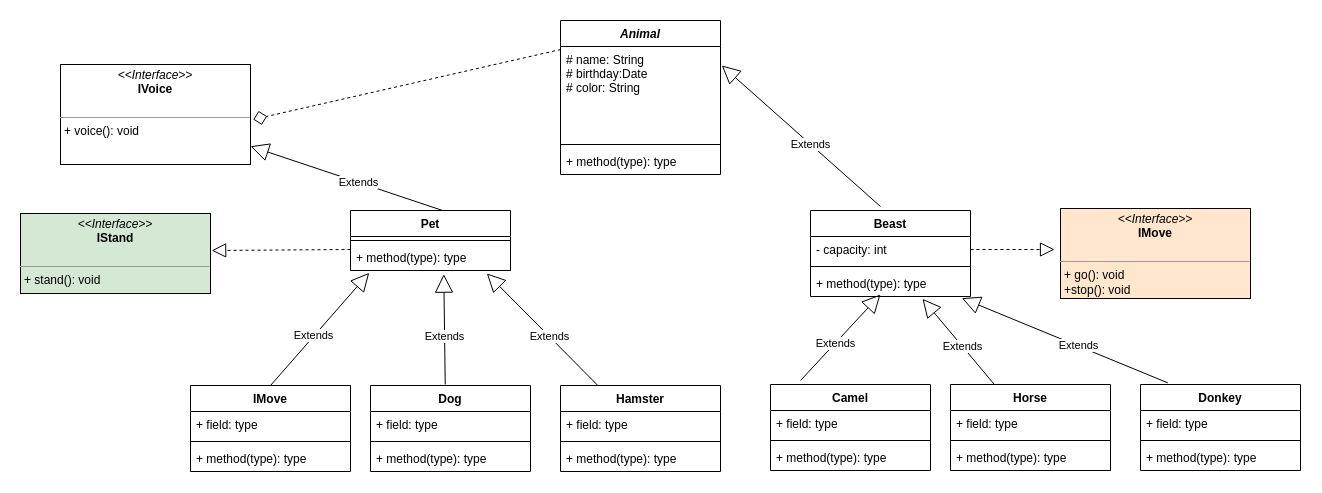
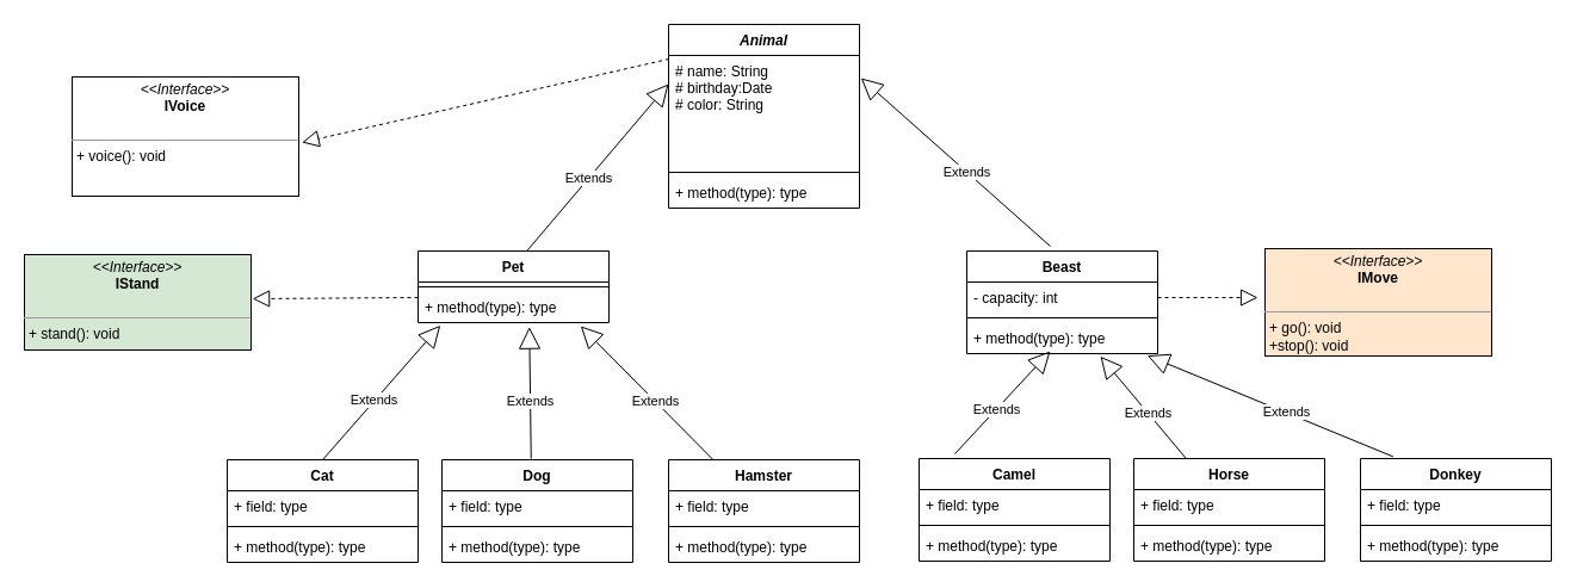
  <mxCell id="0" />
  <mxCell id="1" parent="0" />
  <mxCell id="2" value="Animal" style="swimlane;fontStyle=3;align=center;verticalAlign=top;childLayout=stackLayout;horizontal=1;startSize=26;horizontalStack=0;resizeParent=1;resizeParentMax=0;resizeLast=0;collapsible=1;marginBottom=0;" parent="1" vertex="1"><mxGeometry x="560" y="20" width="160" height="154" as="geometry" /></mxCell>
  <mxCell id="3" value="# name: String&#10;# birthday:Date&#10;# color: String" style="text;strokeColor=none;fillColor=none;align=left;verticalAlign=top;spacingLeft=4;spacingRight=4;overflow=hidden;rotatable=0;points=[[0,0.5],[1,0.5]];portConstraint=eastwest;" parent="2" vertex="1"><mxGeometry y="26" width="160" height="94" as="geometry" /></mxCell>
  <mxCell id="4" value="" style="line;strokeWidth=1;fillColor=none;align=left;verticalAlign=middle;spacingTop=-1;spacingLeft=3;spacingRight=3;rotatable=0;labelPosition=right;points=[];portConstraint=eastwest;" parent="2" vertex="1"><mxGeometry y="120" width="160" height="8" as="geometry" /></mxCell>
  <mxCell id="5" value="+ method(type): type" style="text;strokeColor=none;fillColor=none;align=left;verticalAlign=top;spacingLeft=4;spacingRight=4;overflow=hidden;rotatable=0;points=[[0,0.5],[1,0.5]];portConstraint=eastwest;" parent="2" vertex="1"><mxGeometry y="128" width="160" height="26" as="geometry" /></mxCell>
  <mxCell id="6" value="Pet" style="swimlane;fontStyle=1;align=center;verticalAlign=top;childLayout=stackLayout;horizontal=1;startSize=26;horizontalStack=0;resizeParent=1;resizeParentMax=0;resizeLast=0;collapsible=1;marginBottom=0;" parent="1" vertex="1"><mxGeometry x="350" y="210" width="160" height="60" as="geometry" /></mxCell>
  <mxCell id="7" value="" style="line;strokeWidth=1;fillColor=none;align=left;verticalAlign=middle;spacingTop=-1;spacingLeft=3;spacingRight=3;rotatable=0;labelPosition=right;points=[];portConstraint=eastwest;" parent="6" vertex="1"><mxGeometry y="26" width="160" height="8" as="geometry" /></mxCell>
  <mxCell id="8" value="+ method(type): type" style="text;strokeColor=none;fillColor=none;align=left;verticalAlign=top;spacingLeft=4;spacingRight=4;overflow=hidden;rotatable=0;points=[[0,0.5],[1,0.5]];portConstraint=eastwest;" parent="6" vertex="1"><mxGeometry y="34" width="160" height="26" as="geometry" /></mxCell>
  <mxCell id="9" value="Beast" style="swimlane;fontStyle=1;align=center;verticalAlign=top;childLayout=stackLayout;horizontal=1;startSize=26;horizontalStack=0;resizeParent=1;resizeParentMax=0;resizeLast=0;collapsible=1;marginBottom=0;" parent="1" vertex="1"><mxGeometry x="810" y="210" width="160" height="86" as="geometry" /></mxCell>
  <mxCell id="10" value="- capacity: int" style="text;strokeColor=none;fillColor=none;align=left;verticalAlign=top;spacingLeft=4;spacingRight=4;overflow=hidden;rotatable=0;points=[[0,0.5],[1,0.5]];portConstraint=eastwest;" parent="9" vertex="1"><mxGeometry y="26" width="160" height="26" as="geometry" /></mxCell>
  <mxCell id="11" value="" style="line;strokeWidth=1;fillColor=none;align=left;verticalAlign=middle;spacingTop=-1;spacingLeft=3;spacingRight=3;rotatable=0;labelPosition=right;points=[];portConstraint=eastwest;" parent="9" vertex="1"><mxGeometry y="52" width="160" height="8" as="geometry" /></mxCell>
  <mxCell id="12" value="+ method(type): type" style="text;strokeColor=none;fillColor=none;align=left;verticalAlign=top;spacingLeft=4;spacingRight=4;overflow=hidden;rotatable=0;points=[[0,0.5],[1,0.5]];portConstraint=eastwest;" parent="9" vertex="1"><mxGeometry y="60" width="160" height="26" as="geometry" /></mxCell>
- <mxCell id="13" value="IMove" style="swimlane;fontStyle=1;align=center;verticalAlign=top;childLayout=stackLayout;horizontal=1;startSize=26;horizontalStack=0;resizeParent=1;resizeParentMax=0;resizeLast=0;collapsible=1;marginBottom=0;" parent="1" vertex="1"><mxGeometry x="190" y="385" width="160" height="86" as="geometry" /></mxCell>
+ <mxCell id="13" value="Cat" style="swimlane;fontStyle=1;align=center;verticalAlign=top;childLayout=stackLayout;horizontal=1;startSize=26;horizontalStack=0;resizeParent=1;resizeParentMax=0;resizeLast=0;collapsible=1;marginBottom=0;" parent="1" vertex="1"><mxGeometry x="190" y="385" width="160" height="86" as="geometry" /></mxCell>
  <mxCell id="14" value="+ field: type" style="text;strokeColor=none;fillColor=none;align=left;verticalAlign=top;spacingLeft=4;spacingRight=4;overflow=hidden;rotatable=0;points=[[0,0.5],[1,0.5]];portConstraint=eastwest;" parent="13" vertex="1"><mxGeometry y="26" width="160" height="26" as="geometry" /></mxCell>
  <mxCell id="15" value="" style="line;strokeWidth=1;fillColor=none;align=left;verticalAlign=middle;spacingTop=-1;spacingLeft=3;spacingRight=3;rotatable=0;labelPosition=right;points=[];portConstraint=eastwest;" parent="13" vertex="1"><mxGeometry y="52" width="160" height="8" as="geometry" /></mxCell>
  <mxCell id="16" value="+ method(type): type" style="text;strokeColor=none;fillColor=none;align=left;verticalAlign=top;spacingLeft=4;spacingRight=4;overflow=hidden;rotatable=0;points=[[0,0.5],[1,0.5]];portConstraint=eastwest;" parent="13" vertex="1"><mxGeometry y="60" width="160" height="26" as="geometry" /></mxCell>
  <mxCell id="17" value="Dog" style="swimlane;fontStyle=1;align=center;verticalAlign=top;childLayout=stackLayout;horizontal=1;startSize=26;horizontalStack=0;resizeParent=1;resizeParentMax=0;resizeLast=0;collapsible=1;marginBottom=0;" parent="1" vertex="1"><mxGeometry x="370" y="385" width="160" height="86" as="geometry" /></mxCell>
  <mxCell id="18" value="+ field: type" style="text;strokeColor=none;fillColor=none;align=left;verticalAlign=top;spacingLeft=4;spacingRight=4;overflow=hidden;rotatable=0;points=[[0,0.5],[1,0.5]];portConstraint=eastwest;" parent="17" vertex="1"><mxGeometry y="26" width="160" height="26" as="geometry" /></mxCell>
  <mxCell id="19" value="" style="line;strokeWidth=1;fillColor=none;align=left;verticalAlign=middle;spacingTop=-1;spacingLeft=3;spacingRight=3;rotatable=0;labelPosition=right;points=[];portConstraint=eastwest;" parent="17" vertex="1"><mxGeometry y="52" width="160" height="8" as="geometry" /></mxCell>
  <mxCell id="20" value="+ method(type): type" style="text;strokeColor=none;fillColor=none;align=left;verticalAlign=top;spacingLeft=4;spacingRight=4;overflow=hidden;rotatable=0;points=[[0,0.5],[1,0.5]];portConstraint=eastwest;" parent="17" vertex="1"><mxGeometry y="60" width="160" height="26" as="geometry" /></mxCell>
  <mxCell id="21" value="Hamster" style="swimlane;fontStyle=1;align=center;verticalAlign=top;childLayout=stackLayout;horizontal=1;startSize=26;horizontalStack=0;resizeParent=1;resizeParentMax=0;resizeLast=0;collapsible=1;marginBottom=0;" parent="1" vertex="1"><mxGeometry x="560" y="385" width="160" height="86" as="geometry" /></mxCell>
  <mxCell id="22" value="+ field: type" style="text;strokeColor=none;fillColor=none;align=left;verticalAlign=top;spacingLeft=4;spacingRight=4;overflow=hidden;rotatable=0;points=[[0,0.5],[1,0.5]];portConstraint=eastwest;" parent="21" vertex="1"><mxGeometry y="26" width="160" height="26" as="geometry" /></mxCell>
  <mxCell id="23" value="" style="line;strokeWidth=1;fillColor=none;align=left;verticalAlign=middle;spacingTop=-1;spacingLeft=3;spacingRight=3;rotatable=0;labelPosition=right;points=[];portConstraint=eastwest;" parent="21" vertex="1"><mxGeometry y="52" width="160" height="8" as="geometry" /></mxCell>
  <mxCell id="24" value="+ method(type): type" style="text;strokeColor=none;fillColor=none;align=left;verticalAlign=top;spacingLeft=4;spacingRight=4;overflow=hidden;rotatable=0;points=[[0,0.5],[1,0.5]];portConstraint=eastwest;" parent="21" vertex="1"><mxGeometry y="60" width="160" height="26" as="geometry" /></mxCell>
  <mxCell id="25" value="Camel" style="swimlane;fontStyle=1;align=center;verticalAlign=top;childLayout=stackLayout;horizontal=1;startSize=26;horizontalStack=0;resizeParent=1;resizeParentMax=0;resizeLast=0;collapsible=1;marginBottom=0;" parent="1" vertex="1"><mxGeometry x="770" y="384" width="160" height="86" as="geometry" /></mxCell>
  <mxCell id="26" value="+ field: type" style="text;strokeColor=none;fillColor=none;align=left;verticalAlign=top;spacingLeft=4;spacingRight=4;overflow=hidden;rotatable=0;points=[[0,0.5],[1,0.5]];portConstraint=eastwest;" parent="25" vertex="1"><mxGeometry y="26" width="160" height="26" as="geometry" /></mxCell>
  <mxCell id="27" value="" style="line;strokeWidth=1;fillColor=none;align=left;verticalAlign=middle;spacingTop=-1;spacingLeft=3;spacingRight=3;rotatable=0;labelPosition=right;points=[];portConstraint=eastwest;" parent="25" vertex="1"><mxGeometry y="52" width="160" height="8" as="geometry" /></mxCell>
  <mxCell id="28" value="+ method(type): type" style="text;strokeColor=none;fillColor=none;align=left;verticalAlign=top;spacingLeft=4;spacingRight=4;overflow=hidden;rotatable=0;points=[[0,0.5],[1,0.5]];portConstraint=eastwest;" parent="25" vertex="1"><mxGeometry y="60" width="160" height="26" as="geometry" /></mxCell>
  <mxCell id="29" value="Horse" style="swimlane;fontStyle=1;align=center;verticalAlign=top;childLayout=stackLayout;horizontal=1;startSize=26;horizontalStack=0;resizeParent=1;resizeParentMax=0;resizeLast=0;collapsible=1;marginBottom=0;" parent="1" vertex="1"><mxGeometry x="950" y="384" width="160" height="86" as="geometry" /></mxCell>
  <mxCell id="30" value="+ field: type" style="text;strokeColor=none;fillColor=none;align=left;verticalAlign=top;spacingLeft=4;spacingRight=4;overflow=hidden;rotatable=0;points=[[0,0.5],[1,0.5]];portConstraint=eastwest;" parent="29" vertex="1"><mxGeometry y="26" width="160" height="26" as="geometry" /></mxCell>
  <mxCell id="31" value="" style="line;strokeWidth=1;fillColor=none;align=left;verticalAlign=middle;spacingTop=-1;spacingLeft=3;spacingRight=3;rotatable=0;labelPosition=right;points=[];portConstraint=eastwest;" parent="29" vertex="1"><mxGeometry y="52" width="160" height="8" as="geometry" /></mxCell>
  <mxCell id="32" value="+ method(type): type" style="text;strokeColor=none;fillColor=none;align=left;verticalAlign=top;spacingLeft=4;spacingRight=4;overflow=hidden;rotatable=0;points=[[0,0.5],[1,0.5]];portConstraint=eastwest;" parent="29" vertex="1"><mxGeometry y="60" width="160" height="26" as="geometry" /></mxCell>
  <mxCell id="33" value="Donkey" style="swimlane;fontStyle=1;align=center;verticalAlign=top;childLayout=stackLayout;horizontal=1;startSize=26;horizontalStack=0;resizeParent=1;resizeParentMax=0;resizeLast=0;collapsible=1;marginBottom=0;" parent="1" vertex="1"><mxGeometry x="1140" y="384" width="160" height="86" as="geometry" /></mxCell>
  <mxCell id="34" value="+ field: type" style="text;strokeColor=none;fillColor=none;align=left;verticalAlign=top;spacingLeft=4;spacingRight=4;overflow=hidden;rotatable=0;points=[[0,0.5],[1,0.5]];portConstraint=eastwest;" parent="33" vertex="1"><mxGeometry y="26" width="160" height="26" as="geometry" /></mxCell>
  <mxCell id="35" value="" style="line;strokeWidth=1;fillColor=none;align=left;verticalAlign=middle;spacingTop=-1;spacingLeft=3;spacingRight=3;rotatable=0;labelPosition=right;points=[];portConstraint=eastwest;" parent="33" vertex="1"><mxGeometry y="52" width="160" height="8" as="geometry" /></mxCell>
  <mxCell id="36" value="+ method(type): type" style="text;strokeColor=none;fillColor=none;align=left;verticalAlign=top;spacingLeft=4;spacingRight=4;overflow=hidden;rotatable=0;points=[[0,0.5],[1,0.5]];portConstraint=eastwest;" parent="33" vertex="1"><mxGeometry y="60" width="160" height="26" as="geometry" /></mxCell>
  <mxCell id="37" value="&lt;p style=&quot;margin: 0px ; margin-top: 4px ; text-align: center&quot;&gt;&lt;i&gt;&amp;lt;&amp;lt;Interface&amp;gt;&amp;gt;&lt;/i&gt;&lt;br&gt;&lt;b&gt;IVoice&lt;/b&gt;&lt;/p&gt;&lt;p style=&quot;margin: 0px ; margin-left: 4px&quot;&gt;&lt;br&gt;&lt;/p&gt;&lt;hr size=&quot;1&quot;&gt;&lt;p style=&quot;margin: 0px ; margin-left: 4px&quot;&gt;+ voice(): void&lt;br&gt;&lt;br&gt;&lt;/p&gt;" style="verticalAlign=top;align=left;overflow=fill;fontSize=12;fontFamily=Helvetica;html=1;" parent="1" vertex="1"><mxGeometry x="60" y="64" width="190" height="100" as="geometry" /></mxCell>
- <mxCell id="38" value="" style="endArrow=diamond;dashed=1;endFill=0;endSize=12;html=1;entryX=1.014;entryY=0.55;entryDx=0;entryDy=0;entryPerimeter=0;exitX=0.002;exitY=0.032;exitDx=0;exitDy=0;exitPerimeter=0;" parent="1" source="3" target="37" edge="1"><mxGeometry width="160" relative="1" as="geometry"><mxPoint x="40" y="440" as="sourcePoint" /><mxPoint x="200" y="440" as="targetPoint" /></mxGeometry></mxCell>
- <mxCell id="39" value="Extends" style="endArrow=block;endSize=16;endFill=0;html=1;exitX=0.571;exitY=-0.004;exitDx=0;exitDy=0;exitPerimeter=0;" parent="1" source="6" target="37" edge="1"><mxGeometry x="-0.125" width="160" relative="1" as="geometry"><mxPoint x="230" y="100" as="sourcePoint" /><mxPoint x="390" y="100" as="targetPoint" /><mxPoint as="offset" /></mxGeometry></mxCell>
+ <mxCell id="38" value="" style="endArrow=block;dashed=1;endFill=0;endSize=12;html=1;entryX=1.014;entryY=0.55;entryDx=0;entryDy=0;entryPerimeter=0;exitX=0.002;exitY=0.032;exitDx=0;exitDy=0;exitPerimeter=0;" parent="1" source="3" target="37" edge="1"><mxGeometry width="160" relative="1" as="geometry"><mxPoint x="40" y="440" as="sourcePoint" /><mxPoint x="200" y="440" as="targetPoint" /></mxGeometry></mxCell>
+ <mxCell id="39" value="Extends" style="endArrow=block;endSize=16;endFill=0;html=1;entryX=0;entryY=0.255;entryDx=0;entryDy=0;entryPerimeter=0;exitX=0.571;exitY=-0.004;exitDx=0;exitDy=0;exitPerimeter=0;" parent="1" source="6" target="3" edge="1"><mxGeometry x="-0.125" width="160" relative="1" as="geometry"><mxPoint x="230" y="100" as="sourcePoint" /><mxPoint x="390" y="100" as="targetPoint" /><mxPoint as="offset" /></mxGeometry></mxCell>
  <mxCell id="40" value="Extends" style="endArrow=block;endSize=16;endFill=0;html=1;entryX=1.008;entryY=0.202;entryDx=0;entryDy=0;entryPerimeter=0;" parent="1" target="3" edge="1"><mxGeometry x="-0.125" width="160" relative="1" as="geometry"><mxPoint x="880" y="206" as="sourcePoint" /><mxPoint x="828.5" y="80.47" as="targetPoint" /><mxPoint as="offset" /></mxGeometry></mxCell>
  <mxCell id="41" value="Extends" style="endArrow=block;endSize=16;endFill=0;html=1;entryX=0.117;entryY=1.09;entryDx=0;entryDy=0;entryPerimeter=0;exitX=0.5;exitY=0;exitDx=0;exitDy=0;" parent="1" source="13" target="8" edge="1"><mxGeometry x="-0.125" width="160" relative="1" as="geometry"><mxPoint x="326.22" y="329.968" as="sourcePoint" /><mxPoint x="350" y="299.97" as="targetPoint" /><mxPoint as="offset" /></mxGeometry></mxCell>
  <mxCell id="42" value="Extends" style="endArrow=block;endSize=16;endFill=0;html=1;entryX=0.852;entryY=1.115;entryDx=0;entryDy=0;entryPerimeter=0;" parent="1" source="21" target="8" edge="1"><mxGeometry x="-0.125" width="160" relative="1" as="geometry"><mxPoint x="470.22" y="325.968" as="sourcePoint" /><mxPoint x="494" y="295.97" as="targetPoint" /><mxPoint as="offset" /></mxGeometry></mxCell>
  <mxCell id="43" value="Extends" style="endArrow=block;endSize=16;endFill=0;html=1;entryX=0.583;entryY=1.141;entryDx=0;entryDy=0;entryPerimeter=0;exitX=0.467;exitY=-0.012;exitDx=0;exitDy=0;exitPerimeter=0;" parent="1" source="17" target="8" edge="1"><mxGeometry x="-0.125" width="160" relative="1" as="geometry"><mxPoint x="349.86" y="493.656" as="sourcePoint" /><mxPoint x="468.5" y="353.97" as="targetPoint" /><mxPoint as="offset" /></mxGeometry></mxCell>
  <mxCell id="44" value="Extends" style="endArrow=block;endSize=16;endFill=0;html=1;entryX=0;entryY=0.255;entryDx=0;entryDy=0;entryPerimeter=0;" parent="1" edge="1"><mxGeometry x="-0.125" width="160" relative="1" as="geometry"><mxPoint x="800" y="380" as="sourcePoint" /><mxPoint x="880" y="293.97" as="targetPoint" /><mxPoint as="offset" /></mxGeometry></mxCell>
  <mxCell id="45" value="Extends" style="endArrow=block;endSize=16;endFill=0;html=1;entryX=0.946;entryY=1.064;entryDx=0;entryDy=0;entryPerimeter=0;exitX=0.171;exitY=-0.019;exitDx=0;exitDy=0;exitPerimeter=0;" parent="1" source="33" target="12" edge="1"><mxGeometry x="-0.125" width="160" relative="1" as="geometry"><mxPoint x="1122.45" y="379" as="sourcePoint" /><mxPoint x="1024" y="289.97" as="targetPoint" /><mxPoint as="offset" /></mxGeometry></mxCell>
  <mxCell id="46" value="Extends" style="endArrow=block;endSize=16;endFill=0;html=1;entryX=0.7;entryY=1.09;entryDx=0;entryDy=0;entryPerimeter=0;" parent="1" source="29" target="12" edge="1"><mxGeometry x="-0.125" width="160" relative="1" as="geometry"><mxPoint x="975" y="378" as="sourcePoint" /><mxPoint x="973.28" y="293.666" as="targetPoint" /><mxPoint as="offset" /></mxGeometry></mxCell>
  <mxCell id="47" value="&lt;p style=&quot;margin: 0px ; margin-top: 4px ; text-align: center&quot;&gt;&lt;i&gt;&amp;lt;&amp;lt;Interface&amp;gt;&amp;gt;&lt;/i&gt;&lt;br&gt;&lt;b&gt;IStand&lt;/b&gt;&lt;/p&gt;&lt;p style=&quot;margin: 0px ; margin-left: 4px&quot;&gt;&lt;br&gt;&lt;/p&gt;&lt;hr size=&quot;1&quot;&gt;&lt;p style=&quot;margin: 0px ; margin-left: 4px&quot;&gt;+ stand(): void&lt;br&gt;&lt;br&gt;&lt;/p&gt;" style="verticalAlign=top;align=left;overflow=fill;fontSize=12;fontFamily=Helvetica;html=1;fillColor=#d5e8d4;" parent="1" vertex="1"><mxGeometry x="20" y="213" width="190" height="80" as="geometry" /></mxCell>
  <mxCell id="48" value="" style="endArrow=block;dashed=1;endFill=0;endSize=12;html=1;entryX=1.014;entryY=0.55;entryDx=0;entryDy=0;entryPerimeter=0;exitX=0;exitY=0.5;exitDx=0;exitDy=0;" parent="1" edge="1"><mxGeometry width="160" relative="1" as="geometry"><mxPoint x="350" y="249" as="sourcePoint" /><mxPoint x="211.16" y="250" as="targetPoint" /></mxGeometry></mxCell>
  <mxCell id="49" value="&lt;p style=&quot;margin: 0px ; margin-top: 4px ; text-align: center&quot;&gt;&lt;i&gt;&amp;lt;&amp;lt;Interface&amp;gt;&amp;gt;&lt;/i&gt;&lt;br&gt;&lt;b&gt;IMove&lt;/b&gt;&lt;/p&gt;&lt;p style=&quot;margin: 0px ; margin-left: 4px&quot;&gt;&lt;br&gt;&lt;/p&gt;&lt;hr size=&quot;1&quot;&gt;&lt;p style=&quot;margin: 0px ; margin-left: 4px&quot;&gt;+ go(): void&lt;/p&gt;&lt;p style=&quot;margin: 0px ; margin-left: 4px&quot;&gt;+stop(): void&lt;br&gt;&lt;br&gt;&lt;/p&gt;" style="verticalAlign=top;align=left;overflow=fill;fontSize=12;fontFamily=Helvetica;html=1;fillColor=#ffe6cc;" parent="1" vertex="1"><mxGeometry x="1060" y="208" width="190" height="90" as="geometry" /></mxCell>
  <mxCell id="50" value="" style="endArrow=block;dashed=1;endFill=0;endSize=12;html=1;exitX=1;exitY=0.5;exitDx=0;exitDy=0;" parent="1" source="10" edge="1"><mxGeometry width="160" relative="1" as="geometry"><mxPoint x="980" y="230" as="sourcePoint" /><mxPoint x="1054" y="249" as="targetPoint" /></mxGeometry></mxCell>
